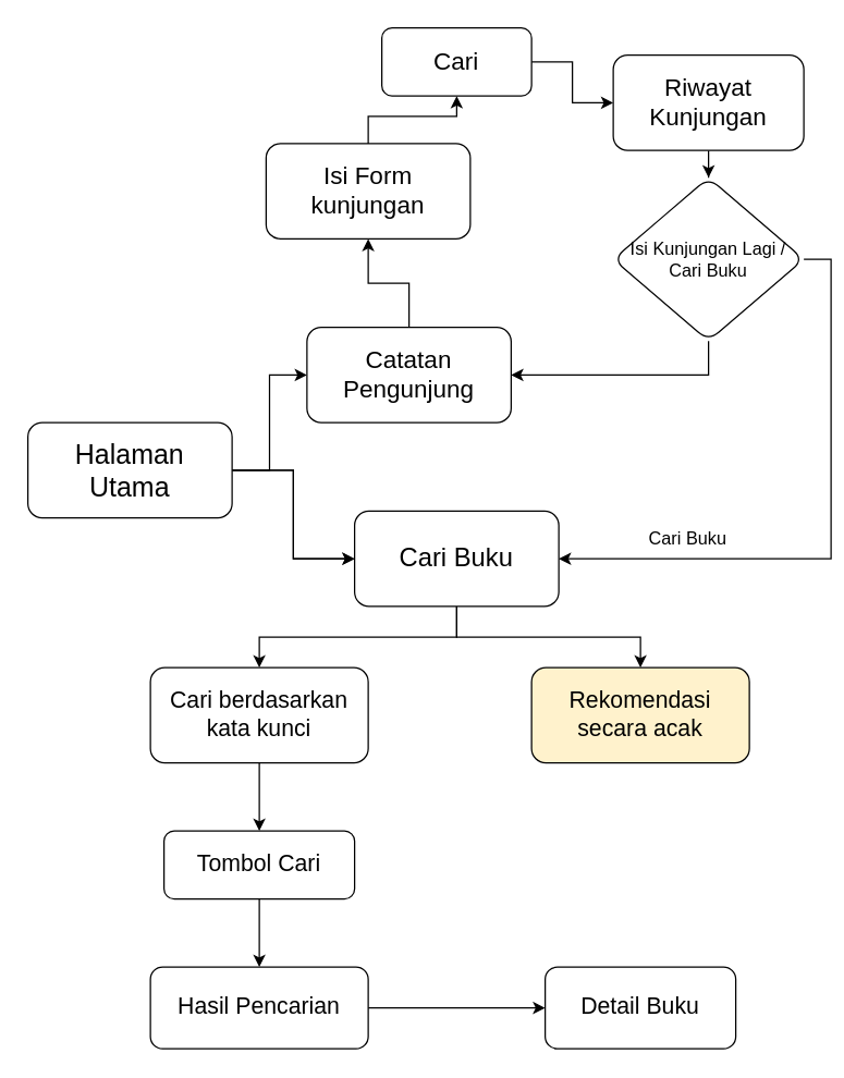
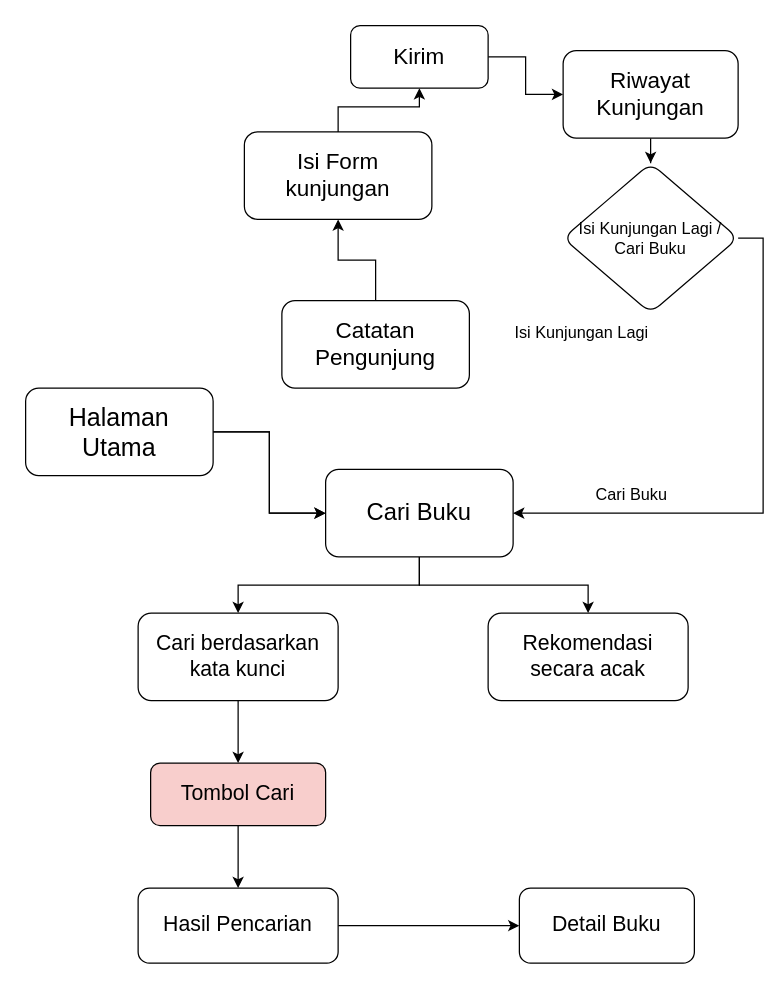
  <mxCell id="0" />
  <mxCell id="1" parent="0" />
  <mxCell id="2" value="" style="edgeStyle=orthogonalEdgeStyle;rounded=0;orthogonalLoop=1;jettySize=auto;html=1;" edge="1" parent="1" source="5" target="8"><mxGeometry relative="1" as="geometry" /></mxCell>
  <mxCell id="3" value="" style="edgeStyle=orthogonalEdgeStyle;rounded=0;orthogonalLoop=1;jettySize=auto;html=1;" edge="1" parent="1" source="5" target="8"><mxGeometry relative="1" as="geometry" /></mxCell>
- <mxCell id="4" style="edgeStyle=orthogonalEdgeStyle;rounded=0;orthogonalLoop=1;jettySize=auto;html=1;exitX=1;exitY=0.5;exitDx=0;exitDy=0;entryX=0;entryY=0.5;entryDx=0;entryDy=0;" edge="1" parent="1" source="5" target="10"><mxGeometry relative="1" as="geometry" /></mxCell>
  <mxCell id="5" value="&lt;font style=&quot;font-size: 20px;&quot;&gt;Halaman &lt;br&gt;Utama&lt;/font&gt;" style="rounded=1;whiteSpace=wrap;html=1;" vertex="1" parent="1"><mxGeometry x="20" y="310" width="150" height="70" as="geometry" /></mxCell>
  <mxCell id="6" value="" style="edgeStyle=orthogonalEdgeStyle;rounded=0;orthogonalLoop=1;jettySize=auto;html=1;" edge="1" parent="1" source="8" target="21"><mxGeometry relative="1" as="geometry" /></mxCell>
  <mxCell id="7" value="" style="edgeStyle=orthogonalEdgeStyle;rounded=0;orthogonalLoop=1;jettySize=auto;html=1;" edge="1" parent="1" source="8" target="22"><mxGeometry relative="1" as="geometry" /></mxCell>
  <mxCell id="8" value="&lt;font style=&quot;font-size: 19px;&quot;&gt;Cari Buku&lt;/font&gt;" style="rounded=1;whiteSpace=wrap;html=1;" vertex="1" parent="1"><mxGeometry x="260" y="375" width="150" height="70" as="geometry" /></mxCell>
  <mxCell id="9" value="" style="edgeStyle=orthogonalEdgeStyle;rounded=0;orthogonalLoop=1;jettySize=auto;html=1;" edge="1" parent="1" source="10" target="12"><mxGeometry relative="1" as="geometry" /></mxCell>
  <mxCell id="10" value="&lt;font style=&quot;font-size: 18px;&quot;&gt;Catatan Pengunjung&lt;/font&gt;" style="rounded=1;whiteSpace=wrap;html=1;" vertex="1" parent="1"><mxGeometry x="225" y="240" width="150" height="70" as="geometry" /></mxCell>
  <mxCell id="11" value="" style="edgeStyle=orthogonalEdgeStyle;rounded=0;orthogonalLoop=1;jettySize=auto;html=1;" edge="1" parent="1" source="12" target="14"><mxGeometry relative="1" as="geometry" /></mxCell>
  <mxCell id="12" value="&lt;span style=&quot;font-size: 18px;&quot;&gt;Isi Form kunjungan&lt;/span&gt;" style="rounded=1;whiteSpace=wrap;html=1;" vertex="1" parent="1"><mxGeometry x="195" y="105" width="150" height="70" as="geometry" /></mxCell>
  <mxCell id="13" value="" style="edgeStyle=orthogonalEdgeStyle;rounded=0;orthogonalLoop=1;jettySize=auto;html=1;" edge="1" parent="1" source="14" target="16"><mxGeometry relative="1" as="geometry" /></mxCell>
- <mxCell id="14" value="&lt;span style=&quot;font-size: 18px;&quot;&gt;Cari&lt;/span&gt;" style="rounded=1;whiteSpace=wrap;html=1;" vertex="1" parent="1"><mxGeometry x="280" y="20" width="110" height="50" as="geometry" /></mxCell>
+ <mxCell id="14" value="&lt;span style=&quot;font-size: 18px;&quot;&gt;Kirim&lt;/span&gt;" style="rounded=1;whiteSpace=wrap;html=1;" vertex="1" parent="1"><mxGeometry x="280" y="20" width="110" height="50" as="geometry" /></mxCell>
  <mxCell id="15" value="" style="edgeStyle=orthogonalEdgeStyle;rounded=0;orthogonalLoop=1;jettySize=auto;html=1;" edge="1" parent="1" source="16" target="19"><mxGeometry relative="1" as="geometry" /></mxCell>
  <mxCell id="16" value="&lt;span style=&quot;font-size: 18px;&quot;&gt;Riwayat Kunjungan&lt;/span&gt;" style="rounded=1;whiteSpace=wrap;html=1;" vertex="1" parent="1"><mxGeometry x="450" y="40" width="140" height="70" as="geometry" /></mxCell>
- <mxCell id="17" style="edgeStyle=orthogonalEdgeStyle;rounded=0;orthogonalLoop=1;jettySize=auto;html=1;entryX=1;entryY=0.5;entryDx=0;entryDy=0;" edge="1" parent="1" source="19" target="10"><mxGeometry relative="1" as="geometry"><Array as="points"><mxPoint x="520" y="275" /></Array></mxGeometry></mxCell>
  <mxCell id="18" style="edgeStyle=orthogonalEdgeStyle;rounded=0;orthogonalLoop=1;jettySize=auto;html=1;entryX=1;entryY=0.5;entryDx=0;entryDy=0;exitX=1;exitY=0.5;exitDx=0;exitDy=0;" edge="1" parent="1" source="19" target="8"><mxGeometry relative="1" as="geometry"><mxPoint x="610" y="200" as="targetPoint" /></mxGeometry></mxCell>
  <mxCell id="19" value="&lt;font style=&quot;font-size: 13px;&quot;&gt;Isi Kunjungan Lagi / Cari Buku&lt;/font&gt;" style="rhombus;whiteSpace=wrap;html=1;rounded=1;" vertex="1" parent="1"><mxGeometry x="450" y="130" width="140" height="120" as="geometry" /></mxCell>
  <mxCell id="20" value="" style="edgeStyle=orthogonalEdgeStyle;rounded=0;orthogonalLoop=1;jettySize=auto;html=1;" edge="1" parent="1" source="21" target="24"><mxGeometry relative="1" as="geometry" /></mxCell>
  <mxCell id="21" value="&lt;font style=&quot;font-size: 17px;&quot;&gt;Cari berdasarkan kata kunci&lt;/font&gt;" style="rounded=1;whiteSpace=wrap;html=1;" vertex="1" parent="1"><mxGeometry x="110" y="490" width="160" height="70" as="geometry" /></mxCell>
- <mxCell id="22" value="&lt;font style=&quot;font-size: 17px;&quot;&gt;Rekomendasi secara acak&lt;/font&gt;" style="rounded=1;whiteSpace=wrap;html=1;fillColor=#fff2cc;" vertex="1" parent="1"><mxGeometry x="390" y="490" width="160" height="70" as="geometry" /></mxCell>
+ <mxCell id="22" value="&lt;font style=&quot;font-size: 17px;&quot;&gt;Rekomendasi secara acak&lt;/font&gt;" style="rounded=1;whiteSpace=wrap;html=1;" vertex="1" parent="1"><mxGeometry x="390" y="490" width="160" height="70" as="geometry" /></mxCell>
  <mxCell id="23" value="" style="edgeStyle=orthogonalEdgeStyle;rounded=0;orthogonalLoop=1;jettySize=auto;html=1;" edge="1" parent="1" source="24" target="26"><mxGeometry relative="1" as="geometry" /></mxCell>
- <mxCell id="24" value="&lt;font style=&quot;font-size: 17px;&quot;&gt;Tombol Cari&lt;/font&gt;" style="rounded=1;whiteSpace=wrap;html=1;" vertex="1" parent="1"><mxGeometry x="120" y="610" width="140" height="50" as="geometry" /></mxCell>
+ <mxCell id="24" value="&lt;font style=&quot;font-size: 17px;&quot;&gt;Tombol Cari&lt;/font&gt;" style="rounded=1;whiteSpace=wrap;html=1;fillColor=#f8cecc;" vertex="1" parent="1"><mxGeometry x="120" y="610" width="140" height="50" as="geometry" /></mxCell>
  <mxCell id="25" value="" style="edgeStyle=orthogonalEdgeStyle;rounded=0;orthogonalLoop=1;jettySize=auto;html=1;" edge="1" parent="1" source="26" target="27"><mxGeometry relative="1" as="geometry" /></mxCell>
  <mxCell id="26" value="&lt;span style=&quot;font-size: 17px;&quot;&gt;Hasil Pencarian&lt;/span&gt;" style="rounded=1;whiteSpace=wrap;html=1;" vertex="1" parent="1"><mxGeometry x="110" y="710" width="160" height="60" as="geometry" /></mxCell>
- <mxCell id="27" value="&lt;span style=&quot;font-size: 17px;&quot;&gt;Detail Buku&lt;/span&gt;" style="rounded=1;whiteSpace=wrap;html=1;" vertex="1" parent="1"><mxGeometry x="400" y="710" width="140" height="60" as="geometry" /></mxCell>
+ <mxCell id="27" value="&lt;span style=&quot;font-size: 17px;&quot;&gt;Detail Buku&lt;/span&gt;" style="rounded=1;whiteSpace=wrap;html=1;" vertex="1" parent="1"><mxGeometry x="415" y="710" width="140" height="60" as="geometry" /></mxCell>
+ <mxCell id="28" value="&lt;font style=&quot;font-size: 13px;&quot;&gt;Isi Kunjungan Lagi&lt;/font&gt;" style="text;html=1;strokeColor=none;fillColor=none;align=center;verticalAlign=middle;whiteSpace=wrap;rounded=0;" vertex="1" parent="1"><mxGeometry x="410" y="250" width="110" height="30" as="geometry" /></mxCell>
  <mxCell id="29" value="&lt;span style=&quot;font-size: 13px;&quot;&gt;Cari Buku&lt;/span&gt;" style="text;html=1;strokeColor=none;fillColor=none;align=center;verticalAlign=middle;whiteSpace=wrap;rounded=0;" vertex="1" parent="1"><mxGeometry x="450" y="380" width="110" height="30" as="geometry" /></mxCell>
